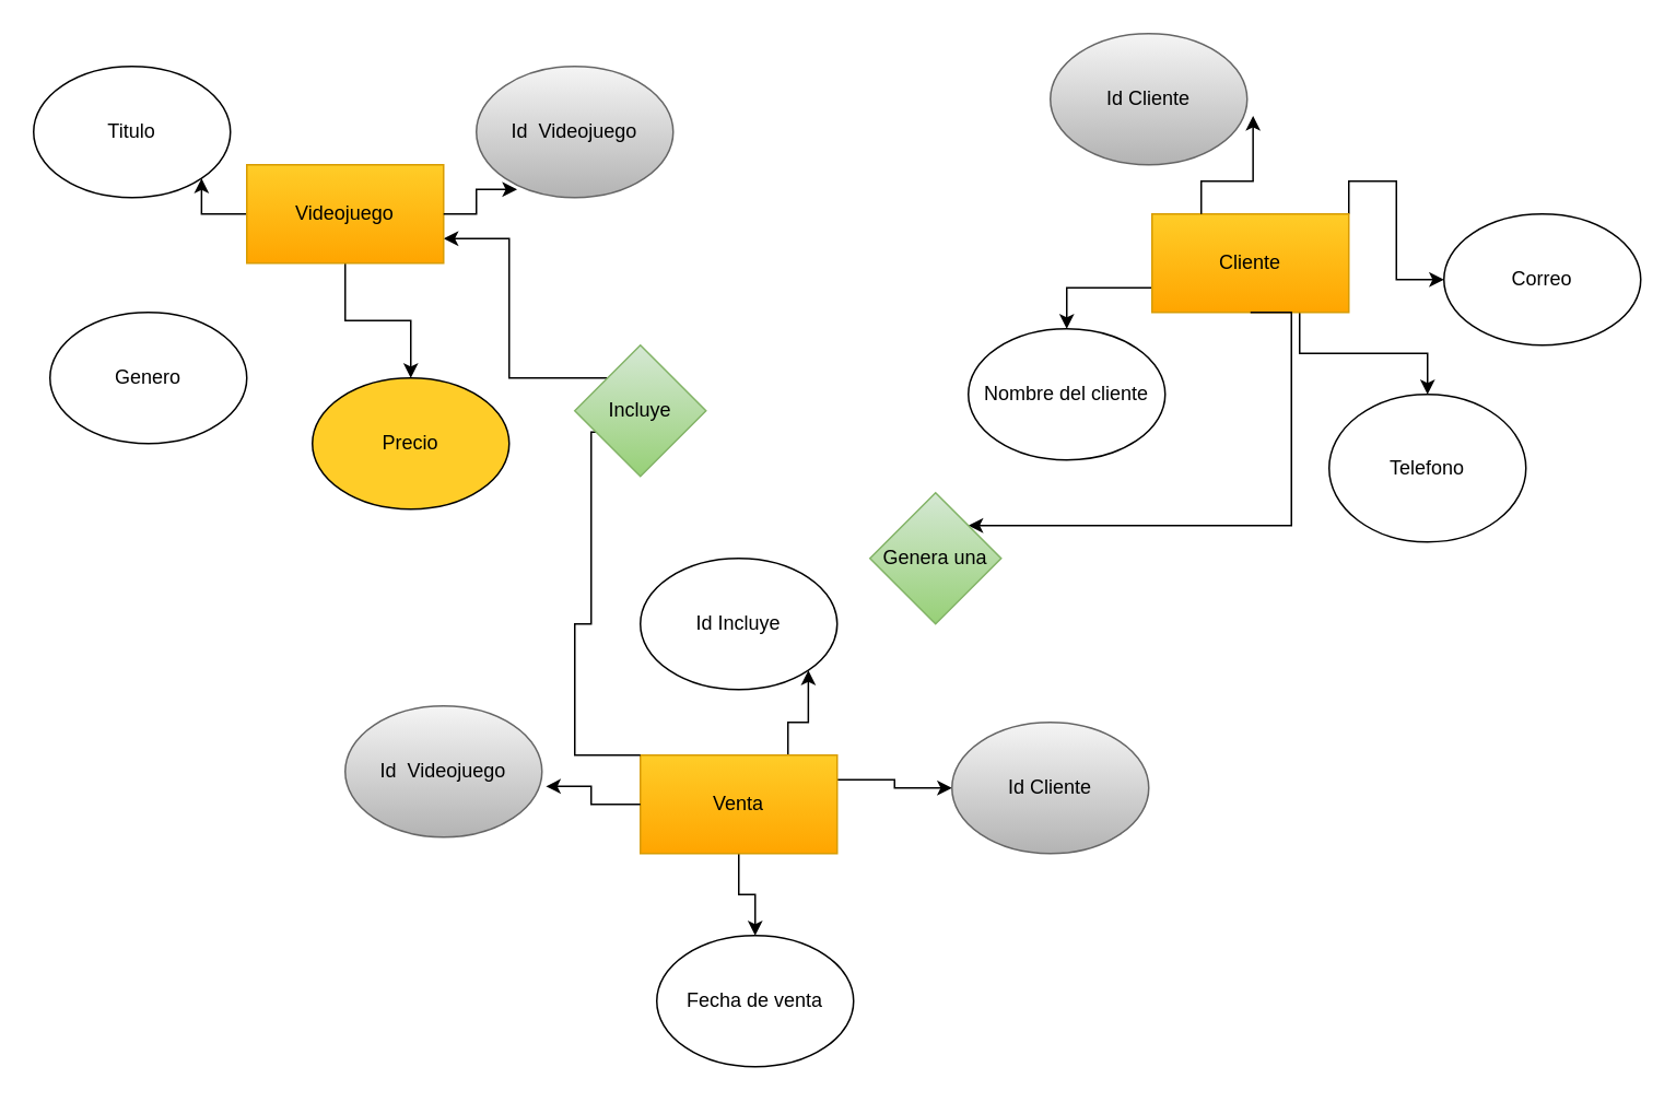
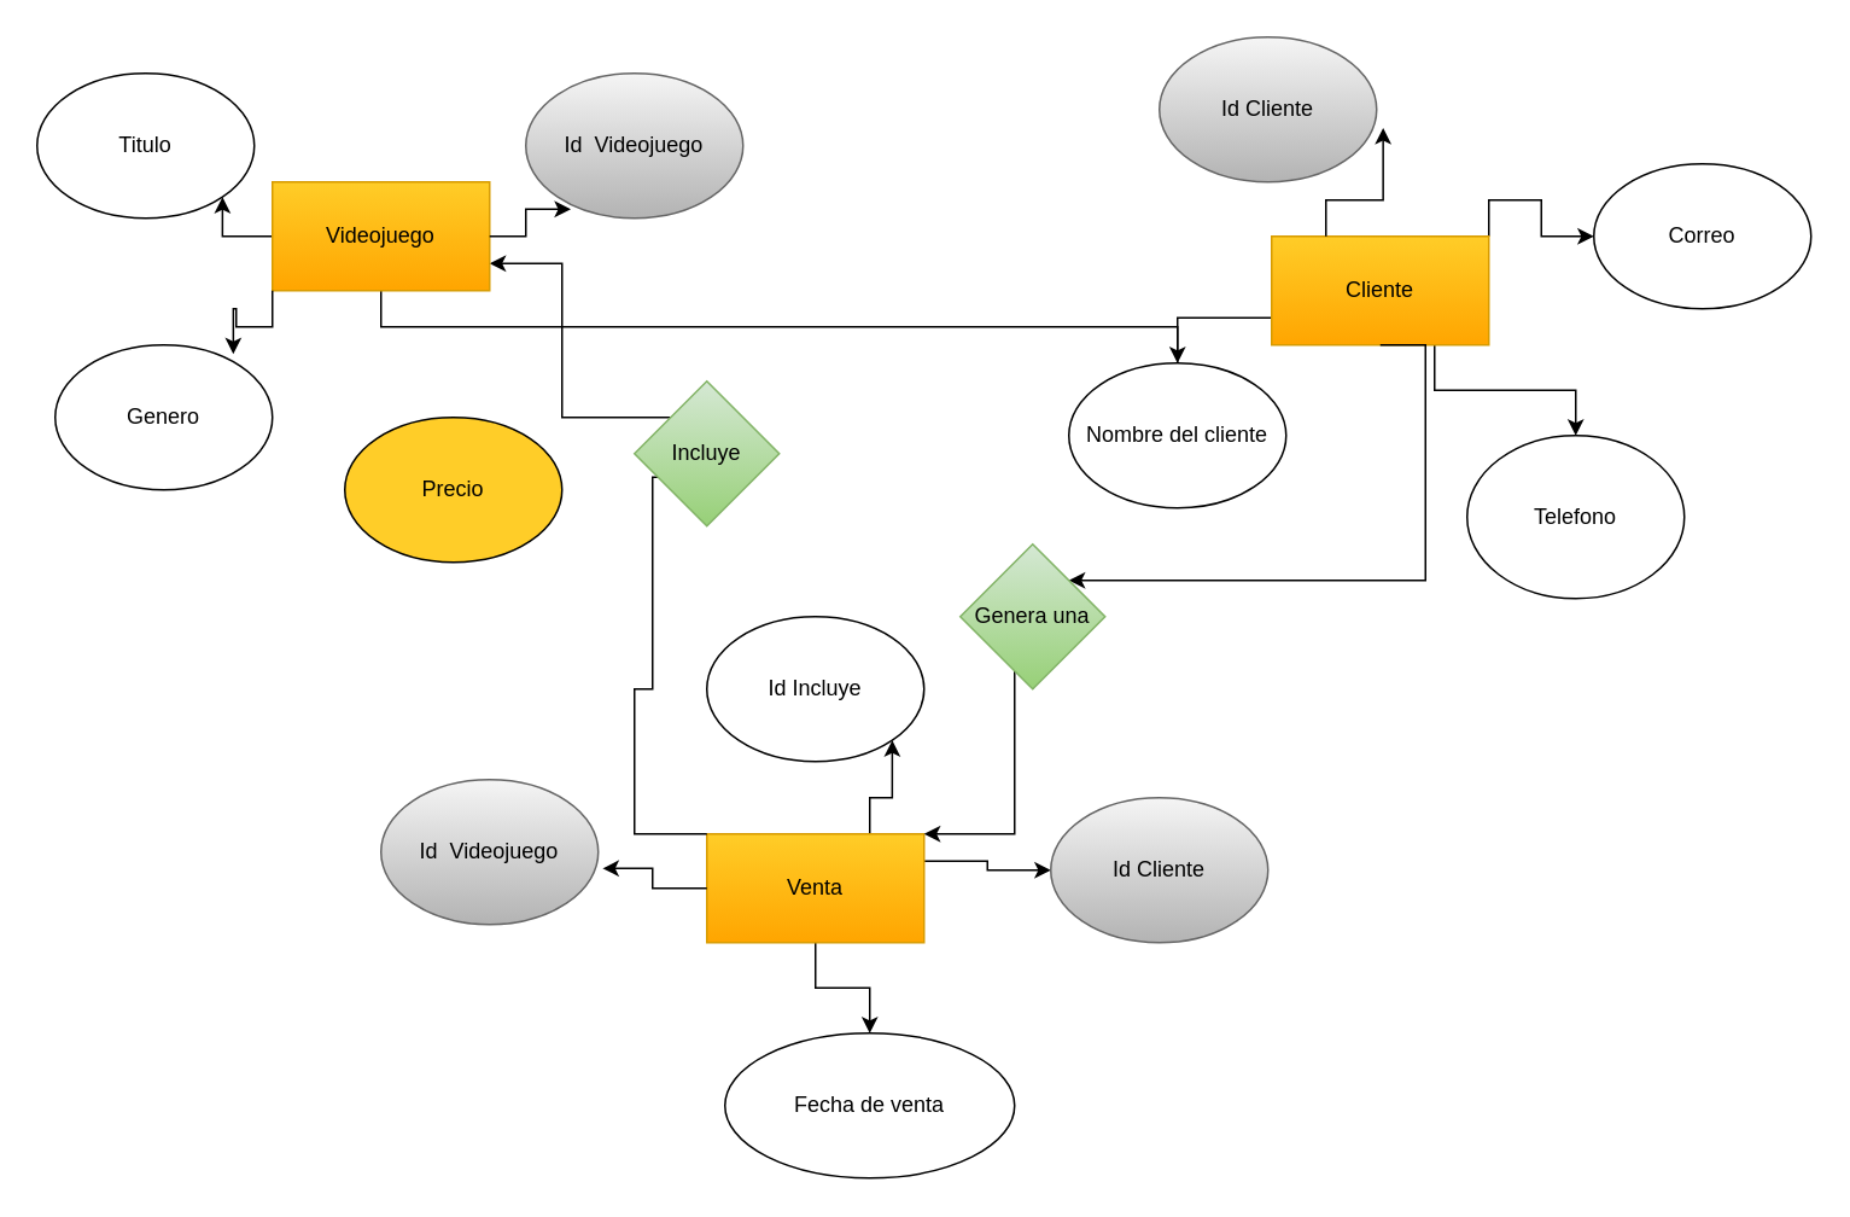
  <mxCell id="0" />
  <mxCell id="1" parent="0" />
  <mxCell id="2" style="edgeStyle=orthogonalEdgeStyle;rounded=0;orthogonalLoop=1;jettySize=auto;html=1;exitX=0.75;exitY=0;exitDx=0;exitDy=0;entryX=1;entryY=1;entryDx=0;entryDy=0;" edge="1" parent="1" source="6" target="20"><mxGeometry relative="1" as="geometry" /></mxCell>
  <mxCell id="3" style="edgeStyle=orthogonalEdgeStyle;rounded=0;orthogonalLoop=1;jettySize=auto;html=1;exitX=1;exitY=0.25;exitDx=0;exitDy=0;entryX=0;entryY=0.5;entryDx=0;entryDy=0;" edge="1" parent="1" source="6" target="26"><mxGeometry relative="1" as="geometry" /></mxCell>
  <mxCell id="4" style="edgeStyle=orthogonalEdgeStyle;rounded=0;orthogonalLoop=1;jettySize=auto;html=1;exitX=0.5;exitY=1;exitDx=0;exitDy=0;entryX=0.5;entryY=0;entryDx=0;entryDy=0;" edge="1" parent="1" source="6" target="19"><mxGeometry relative="1" as="geometry" /></mxCell>
  <mxCell id="5" style="edgeStyle=orthogonalEdgeStyle;rounded=0;orthogonalLoop=1;jettySize=auto;html=1;exitX=0;exitY=0;exitDx=0;exitDy=0;entryX=1;entryY=0.75;entryDx=0;entryDy=0;" edge="1" parent="1" source="32" target="14"><mxGeometry relative="1" as="geometry" /></mxCell>
  <mxCell id="6" value="Venta" style="rounded=0;whiteSpace=wrap;html=1;fillColor=#ffcd28;strokeColor=#d79b00;gradientColor=#ffa500;" vertex="1" parent="1"><mxGeometry x="390" y="460" width="120" height="60" as="geometry" /></mxCell>
- <mxCell id="7" style="edgeStyle=orthogonalEdgeStyle;rounded=0;orthogonalLoop=1;jettySize=auto;html=1;exitX=0;exitY=0.75;exitDx=0;exitDy=0;entryX=0.5;entryY=0;entryDx=0;entryDy=0;" edge="1" parent="1" source="11" target="21"><mxGeometry relative="1" as="geometry" /></mxCell>
+ <mxCell id="7" style="edgeStyle=orthogonalEdgeStyle;rounded=0;orthogonalLoop=1;jettySize=auto;html=1;exitX=0;exitY=0.75;exitDx=0;exitDy=0;entryX=0.5;entryY=0;entryDx=0;entryDy=0;endArrow=none;" edge="1" parent="1" source="11" target="21"><mxGeometry relative="1" as="geometry" /></mxCell>
  <mxCell id="8" style="edgeStyle=orthogonalEdgeStyle;rounded=0;orthogonalLoop=1;jettySize=auto;html=1;exitX=1;exitY=0;exitDx=0;exitDy=0;entryX=0;entryY=0.5;entryDx=0;entryDy=0;" edge="1" parent="1" source="11" target="22"><mxGeometry relative="1" as="geometry" /></mxCell>
  <mxCell id="9" style="edgeStyle=orthogonalEdgeStyle;rounded=0;orthogonalLoop=1;jettySize=auto;html=1;exitX=0.75;exitY=1;exitDx=0;exitDy=0;entryX=0.5;entryY=0;entryDx=0;entryDy=0;" edge="1" parent="1" source="11" target="24"><mxGeometry relative="1" as="geometry" /></mxCell>
+ <mxCell id="10" style="edgeStyle=orthogonalEdgeStyle;rounded=0;orthogonalLoop=1;jettySize=auto;html=1;exitX=0.5;exitY=1;exitDx=0;exitDy=0;entryX=1;entryY=0;entryDx=0;entryDy=0;" edge="1" parent="1" source="34" target="6"><mxGeometry relative="1" as="geometry"><Array as="points"><mxPoint x="560" y="320" /><mxPoint x="560" y="460" /></Array></mxGeometry></mxCell>
  <mxCell id="11" value="Cliente" style="rounded=0;whiteSpace=wrap;html=1;fillColor=#ffcd28;strokeColor=#d79b00;gradientColor=#ffa500;" vertex="1" parent="1"><mxGeometry x="702" y="130" width="120" height="60" as="geometry" /></mxCell>
  <mxCell id="12" style="edgeStyle=orthogonalEdgeStyle;rounded=0;orthogonalLoop=1;jettySize=auto;html=1;exitX=0;exitY=0.5;exitDx=0;exitDy=0;entryX=1;entryY=1;entryDx=0;entryDy=0;" edge="1" parent="1" source="14" target="16"><mxGeometry relative="1" as="geometry" /></mxCell>
- <mxCell id="13" style="edgeStyle=orthogonalEdgeStyle;rounded=0;orthogonalLoop=1;jettySize=auto;html=1;exitX=0.5;exitY=1;exitDx=0;exitDy=0;entryX=0.5;entryY=0;entryDx=0;entryDy=0;" edge="1" parent="1" source="14" target="18"><mxGeometry relative="1" as="geometry" /></mxCell>
+ <mxCell id="13" style="edgeStyle=orthogonalEdgeStyle;rounded=0;orthogonalLoop=1;jettySize=auto;html=1;exitX=0.5;exitY=1;exitDx=0;exitDy=0;" edge="1" parent="1" source="14" target="21"><mxGeometry relative="1" as="geometry" /></mxCell>
  <mxCell id="14" value="Videojuego" style="rounded=0;whiteSpace=wrap;html=1;fillColor=#ffcd28;strokeColor=#d79b00;gradientColor=#ffa500;" vertex="1" parent="1"><mxGeometry x="150" y="100" width="120" height="60" as="geometry" /></mxCell>
  <mxCell id="15" value="Id&amp;nbsp; Videojuego" style="ellipse;whiteSpace=wrap;html=1;fillColor=#f5f5f5;gradientColor=#b3b3b3;strokeColor=#666666;" vertex="1" parent="1"><mxGeometry x="290" y="40" width="120" height="80" as="geometry" /></mxCell>
  <mxCell id="16" value="Titulo" style="ellipse;whiteSpace=wrap;html=1;" vertex="1" parent="1"><mxGeometry y="40" width="120" height="80" as="geometry" x="20" /></mxCell>
  <mxCell id="17" value="Genero" style="ellipse;whiteSpace=wrap;html=1;" vertex="1" parent="1"><mxGeometry x="30" y="190" width="120" height="80" as="geometry" /></mxCell>
  <mxCell id="18" value="Precio" style="ellipse;whiteSpace=wrap;html=1;fillColor=#ffcd28;" vertex="1" parent="1"><mxGeometry x="190" y="230" width="120" height="80" as="geometry" /></mxCell>
- <mxCell id="19" value="Fecha de venta" style="ellipse;whiteSpace=wrap;html=1;" vertex="1" parent="1"><mxGeometry x="400" y="570" width="120" height="80" as="geometry" /></mxCell>
+ <mxCell id="19" value="Fecha de venta" style="ellipse;whiteSpace=wrap;html=1;" vertex="1" parent="1"><mxGeometry x="400" y="570" width="160" height="80" as="geometry" /></mxCell>
  <mxCell id="20" value="Id Incluye" style="ellipse;whiteSpace=wrap;html=1;" vertex="1" parent="1"><mxGeometry x="390" y="340" width="120" height="80" as="geometry" /></mxCell>
  <mxCell id="21" value="Nombre del cliente" style="ellipse;whiteSpace=wrap;html=1;" vertex="1" parent="1"><mxGeometry x="590" y="200" width="120" height="80" as="geometry" /></mxCell>
- <mxCell id="22" value="Correo" style="ellipse;whiteSpace=wrap;html=1;" vertex="1" parent="1"><mxGeometry x="880" y="130" width="120" height="80" as="geometry" /></mxCell>
+ <mxCell id="22" value="Correo" style="ellipse;whiteSpace=wrap;html=1;" vertex="1" parent="1"><mxGeometry x="880" y="90" width="120" height="80" as="geometry" /></mxCell>
  <mxCell id="23" value="Id Cliente" style="ellipse;whiteSpace=wrap;html=1;fillColor=#f5f5f5;gradientColor=#b3b3b3;strokeColor=#666666;" vertex="1" parent="1"><mxGeometry x="640" width="120" height="80" as="geometry" y="20" /></mxCell>
  <mxCell id="24" value="Telefono" style="ellipse;whiteSpace=wrap;html=1;" vertex="1" parent="1"><mxGeometry x="810" y="240" width="120" height="90" as="geometry" /></mxCell>
  <mxCell id="25" value="Id&amp;nbsp; Videojuego" style="ellipse;whiteSpace=wrap;html=1;fillColor=#f5f5f5;gradientColor=#b3b3b3;strokeColor=#666666;" vertex="1" parent="1"><mxGeometry x="210" y="430" width="120" height="80" as="geometry" /></mxCell>
  <mxCell id="26" value="Id Cliente" style="ellipse;whiteSpace=wrap;html=1;fillColor=#f5f5f5;gradientColor=#b3b3b3;strokeColor=#666666;" vertex="1" parent="1"><mxGeometry x="580" y="440" width="120" height="80" as="geometry" /></mxCell>
  <mxCell id="27" style="edgeStyle=orthogonalEdgeStyle;rounded=0;orthogonalLoop=1;jettySize=auto;html=1;exitX=1;exitY=0.5;exitDx=0;exitDy=0;entryX=0.207;entryY=0.938;entryDx=0;entryDy=0;entryPerimeter=0;" edge="1" parent="1" source="14" target="15"><mxGeometry relative="1" as="geometry" /></mxCell>
+ <mxCell id="28" style="edgeStyle=orthogonalEdgeStyle;rounded=0;orthogonalLoop=1;jettySize=auto;html=1;exitX=0;exitY=1;exitDx=0;exitDy=0;entryX=0.82;entryY=0.063;entryDx=0;entryDy=0;entryPerimeter=0;" edge="1" parent="1" source="14" target="17"><mxGeometry relative="1" as="geometry" /></mxCell>
  <mxCell id="29" style="edgeStyle=orthogonalEdgeStyle;rounded=0;orthogonalLoop=1;jettySize=auto;html=1;exitX=0.25;exitY=0;exitDx=0;exitDy=0;entryX=1.03;entryY=0.627;entryDx=0;entryDy=0;entryPerimeter=0;" edge="1" parent="1" source="11" target="23"><mxGeometry relative="1" as="geometry" /></mxCell>
  <mxCell id="30" style="edgeStyle=orthogonalEdgeStyle;rounded=0;orthogonalLoop=1;jettySize=auto;html=1;exitX=0;exitY=0.5;exitDx=0;exitDy=0;entryX=1.02;entryY=0.613;entryDx=0;entryDy=0;entryPerimeter=0;" edge="1" parent="1" source="6" target="25"><mxGeometry relative="1" as="geometry" /></mxCell>
  <mxCell id="31" value="" style="edgeStyle=orthogonalEdgeStyle;rounded=0;orthogonalLoop=1;jettySize=auto;html=1;exitX=0;exitY=0;exitDx=0;exitDy=0;entryX=0;entryY=1;entryDx=0;entryDy=0;" edge="1" parent="1" source="6" target="32"><mxGeometry relative="1" as="geometry"><mxPoint x="390" y="460" as="sourcePoint" /><mxPoint x="270" y="145" as="targetPoint" /><Array as="points"><mxPoint x="350" y="460" /><mxPoint x="350" y="380" /><mxPoint x="360" y="380" /><mxPoint x="360" y="263" /><mxPoint x="370" y="263" /></Array></mxGeometry></mxCell>
  <mxCell id="32" value="Incluye" style="rhombus;whiteSpace=wrap;html=1;fillColor=#d5e8d4;gradientColor=#97d077;strokeColor=#82b366;" vertex="1" parent="1"><mxGeometry x="350" y="210" width="80" height="80" as="geometry" /></mxCell>
  <mxCell id="33" value="" style="edgeStyle=orthogonalEdgeStyle;rounded=0;orthogonalLoop=1;jettySize=auto;html=1;exitX=0.5;exitY=1;exitDx=0;exitDy=0;entryX=1;entryY=0;entryDx=0;entryDy=0;" edge="1" parent="1" source="11" target="34"><mxGeometry relative="1" as="geometry"><mxPoint x="787" y="180" as="sourcePoint" /><mxPoint x="510" y="460" as="targetPoint" /><Array as="points"><mxPoint x="787" y="320" /></Array></mxGeometry></mxCell>
  <mxCell id="34" value="Genera una" style="rhombus;whiteSpace=wrap;html=1;fillColor=#d5e8d4;gradientColor=#97d077;strokeColor=#82b366;" vertex="1" parent="1"><mxGeometry x="530" y="300" width="80" height="80" as="geometry" /></mxCell>
